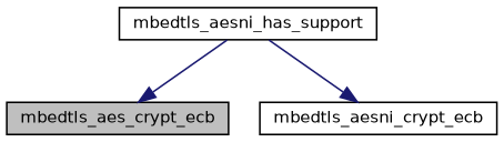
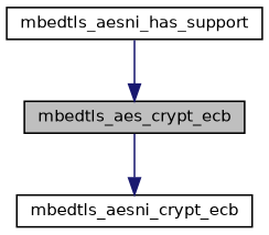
  digraph {
    rankdir=TB
    node [color=black fillcolor=white fontname=Helvetica fontsize=10 shape=record style=filled]
    edge [color=midnightblue fontname=Helvetica fontsize=10 labelfontname=Helvetica labelfontsize=10 style=solid]
    n1 [fillcolor=grey75 fontcolor=black height=0.2 label=mbedtls_aes_crypt_ecb width=0.4]
    n2 [height=0.2 label=mbedtls_aesni_crypt_ecb width=0.4]
    n3 [height=0.2 label=mbedtls_aesni_has_support width=0.4]
-   n3 -> n2
+   n1 -> n2
    n3 -> n1
  }
